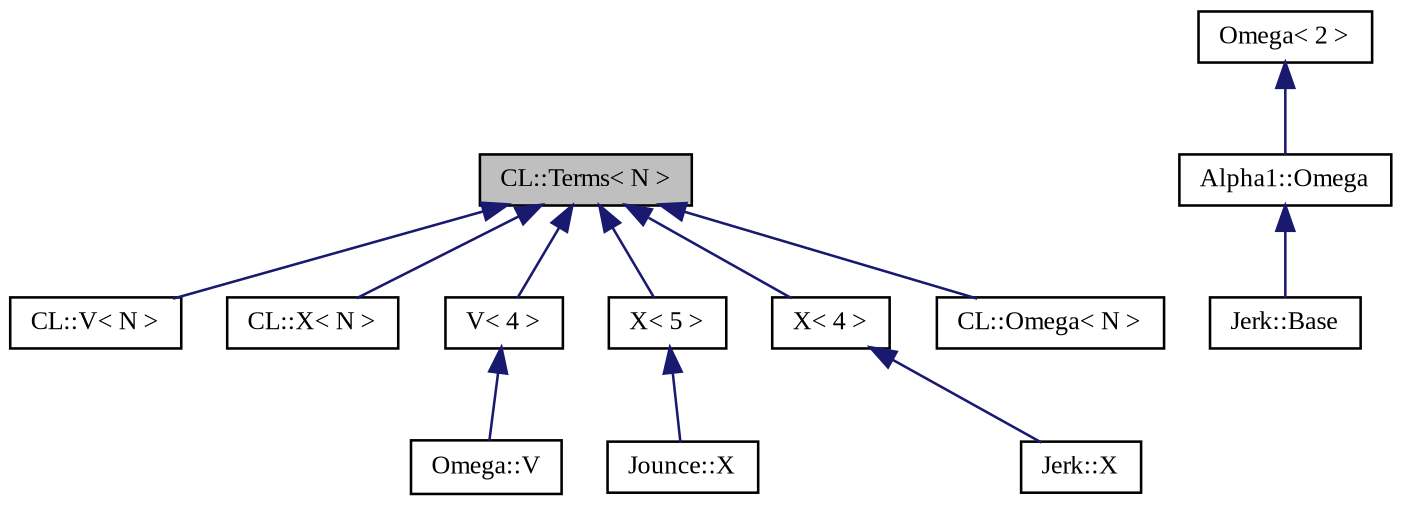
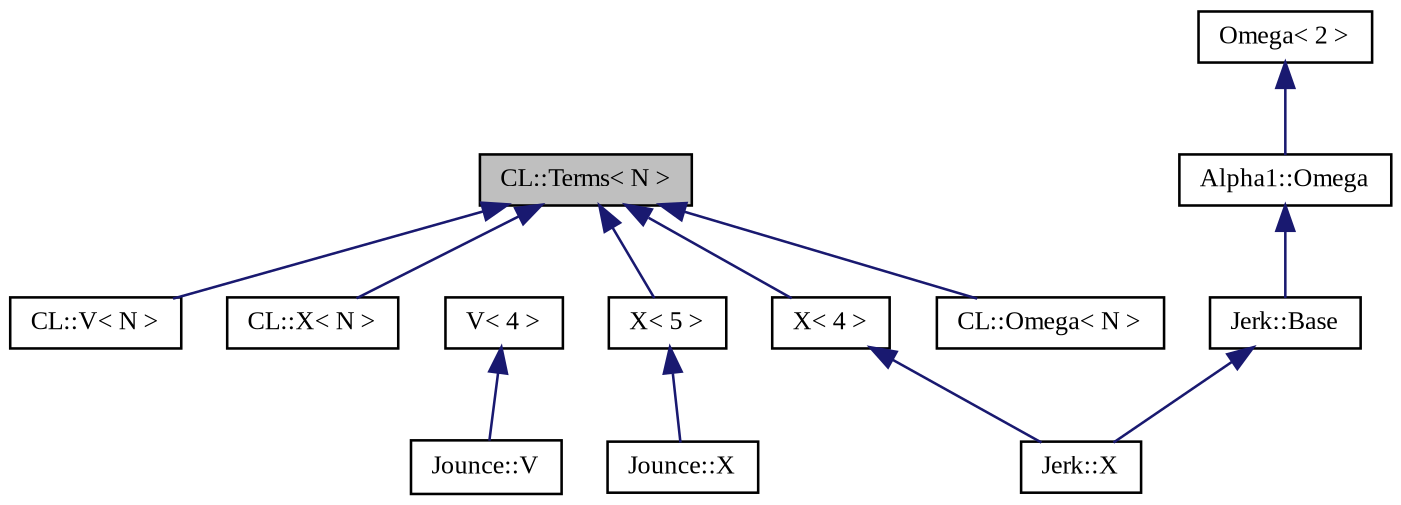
  digraph {
    fontname="Liberation Serif"
    node [color=black fillcolor=white fontname="Liberation Serif" fontsize=10 shape=record style=filled]
    edge [color=midnightblue dir=back fontname="Liberation Serif" fontsize=10 labelfontname=Helvetica labelfontsize=10 style=solid]
    n1 [fillcolor=grey75 fontcolor=black height=0.2 label="CL::Terms\< N \>" width=0.4]
    n2 [height=0.2 label="CL::Omega\< N \>" width=0.4]
    n3 [height=0.2 label="CL::V\< N \>" width=0.4]
    n4 [height=0.2 label="CL::X\< N \>" width=0.4]
    n5 [height=0.2 label="V\< 4 \>" width=0.4]
    n6 [height=0.2 label="X\< 4 \>" width=0.4]
    n7 [height=0.2 label="X\< 5 \>" width=0.4]
    n8 [height=0.2 label="Omega\< 2 \>" width=0.4]
    n9 [height=0.2 label="Alpha1::Omega" width=0.4]
-   n10 [height=0.2 label="Omega::V" width=0.4]
+   n10 [height=0.2 label="Jounce::V" width=0.4]
    n11 [height=0.2 label="Jerk::X" width=0.4]
    n12 [height=0.2 label="Jounce::X" width=0.4]
    n13 [height=0.2 label="Jerk::Base" width=0.4]
    n1 -> n2
    n1 -> n3
    n1 -> n4
-   n1 -> n5
    n1 -> n6
    n1 -> n7
    n5 -> n10
    n6 -> n11
    n7 -> n12
    n8 -> n9
    n9 -> n13
+   n13 -> n11
  }
